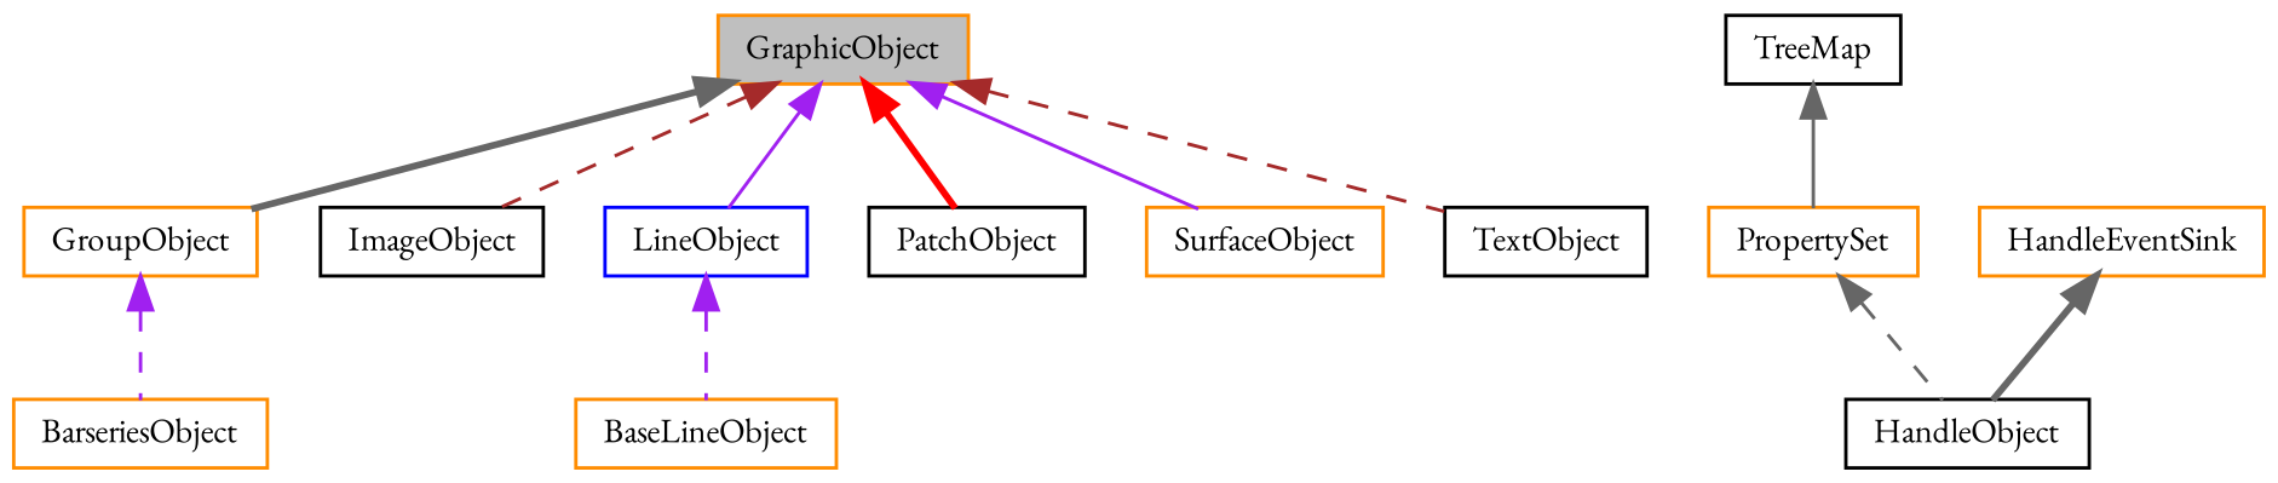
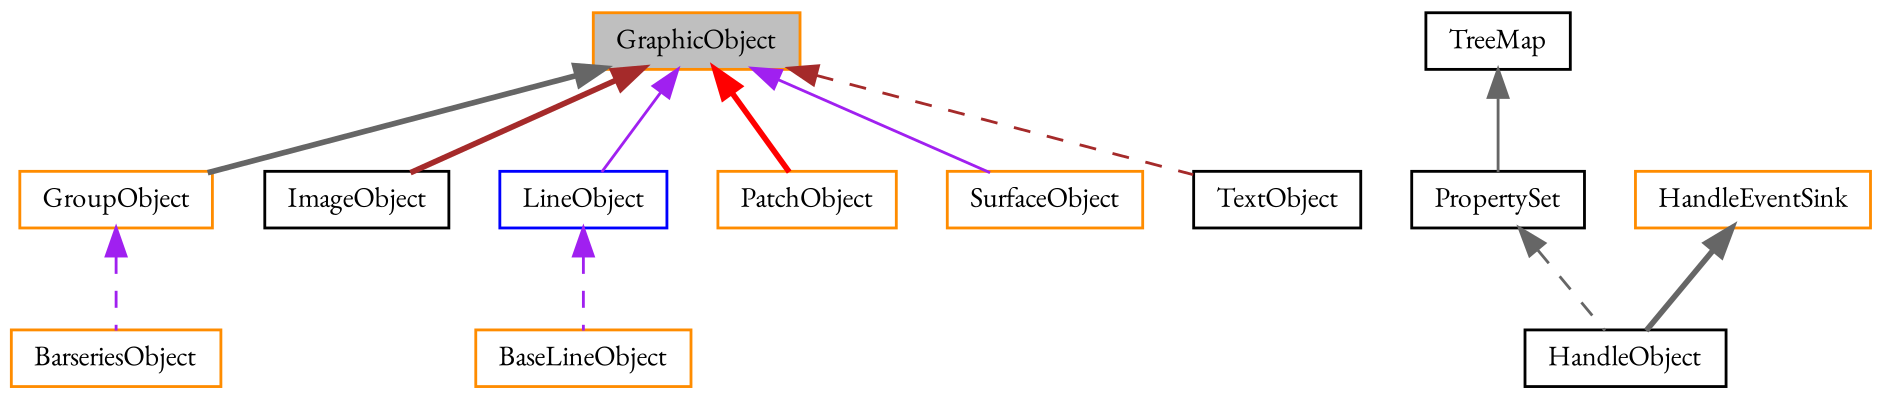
  digraph {
    fontname="EB Garamond"
    node [color=darkorange fillcolor=white fontname="EB Garamond" fontsize=10 shape=record style=filled]
    edge [color=gray40 dir=back fontname="EB Garamond" fontsize=10 labelfontname=FreeSans labelfontsize=10 style=bold]
    n1 [fillcolor=grey75 fontcolor=black height=0.2 label=GraphicObject width=0.4]
    n2 [height=0.2 label=GroupObject width=0.4]
    n3 [color=black height=0.2 label=ImageObject width=0.4]
    n4 [color=blue height=0.2 label=LineObject width=0.4]
-   n5 [color=black height=0.2 label=PatchObject width=0.4]
+   n5 [height=0.2 label=PatchObject width=0.4]
    n6 [height=0.2 label=SurfaceObject width=0.4]
    n7 [color=black height=0.2 label=TextObject width=0.4]
    n8 [height=0.2 label=BarseriesObject width=0.4]
    n9 [height=0.2 label=BaseLineObject width=0.4]
    n10 [color=black height=0.2 label=HandleObject width=0.4]
-   n11 [height=0.2 label=PropertySet width=0.4]
+   n11 [color=black height=0.2 label=PropertySet width=0.4]
    n12 [color=black height=0.2 label=TreeMap width=0.4]
    n13 [height=0.2 label=HandleEventSink width=0.4]
    n1 -> n2
-   n1 -> n3 [color=brown style=dashed]
+   n1 -> n3 [color=brown]
    n1 -> n4 [color=purple style=solid]
    n1 -> n5 [color=red]
    n1 -> n6 [color=purple style=solid]
    n1 -> n7 [color=brown style=dashed]
    n2 -> n8 [color=purple style=dashed]
    n4 -> n9 [color=purple style=dashed]
    n11 -> n10 [style=dashed]
    n12 -> n11 [style=solid]
    n13 -> n10
  }
